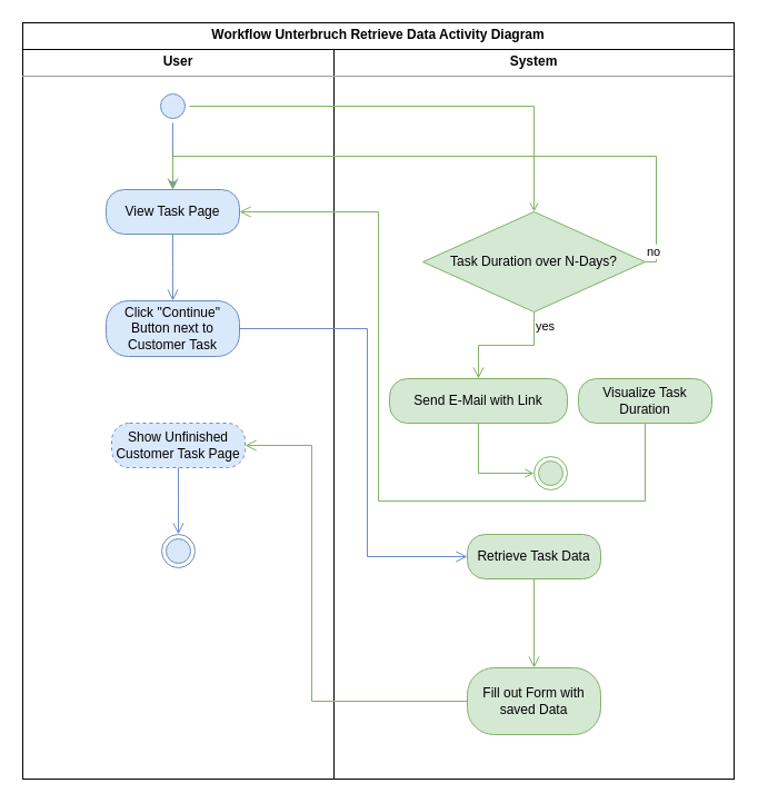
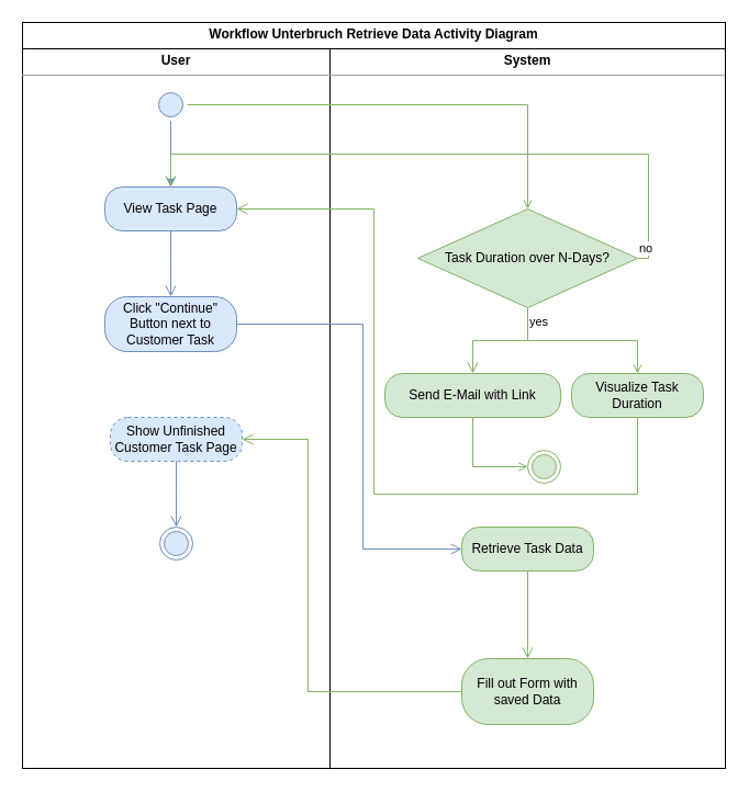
  <mxCell id="0" />
  <mxCell id="1" parent="0" />
  <mxCell id="2" value="&lt;p style=&quot;margin:0px;margin-top:4px;text-align:center;&quot;&gt;&lt;b&gt;Workflow Unterbruch Retrieve Data Activity Diagram&lt;/b&gt;&lt;br&gt;&lt;/p&gt;&lt;hr size=&quot;1&quot;&gt;&lt;div style=&quot;height:2px;&quot;&gt;&lt;/div&gt;" style="verticalAlign=top;align=left;overflow=fill;html=1;whiteSpace=wrap;" parent="1" vertex="1"><mxGeometry x="20" y="20" width="640" height="680" as="geometry" /></mxCell>
  <mxCell id="3" value="&lt;p style=&quot;margin:0px;margin-top:4px;text-align:center;&quot;&gt;&lt;b&gt;User&lt;/b&gt;&lt;br&gt;&lt;/p&gt;&lt;hr size=&quot;1&quot;&gt;&lt;div style=&quot;height:2px;&quot;&gt;&lt;/div&gt;" style="verticalAlign=top;align=left;overflow=fill;html=1;whiteSpace=wrap;" parent="1" vertex="1"><mxGeometry x="20" y="44" width="280" height="656" as="geometry" /></mxCell>
  <mxCell id="4" value="&lt;p style=&quot;margin:0px;margin-top:4px;text-align:center;&quot;&gt;&lt;b&gt;System&lt;/b&gt;&lt;br&gt;&lt;/p&gt;&lt;hr size=&quot;1&quot;&gt;&lt;div style=&quot;height:2px;&quot;&gt;&lt;/div&gt;" style="verticalAlign=top;align=left;overflow=fill;html=1;whiteSpace=wrap;" parent="1" vertex="1"><mxGeometry x="300" y="44" width="360" height="656" as="geometry" /></mxCell>
  <mxCell id="5" style="edgeStyle=orthogonalEdgeStyle;rounded=0;orthogonalLoop=1;jettySize=auto;html=1;fillColor=#dae8fc;strokeColor=#6c8ebf;entryX=0.5;entryY=0;entryDx=0;entryDy=0;" parent="1" source="7" target="8" edge="1"><mxGeometry relative="1" as="geometry"><Array as="points" /><mxPoint x="80" y="150" as="targetPoint" /></mxGeometry></mxCell>
  <mxCell id="6" style="edgeStyle=orthogonalEdgeStyle;rounded=0;orthogonalLoop=1;jettySize=auto;html=1;entryX=0.5;entryY=0;entryDx=0;entryDy=0;fillColor=#d5e8d4;strokeColor=#82b366;endArrow=open;endFill=0;" parent="1" source="7" target="20" edge="1"><mxGeometry relative="1" as="geometry"><Array as="points"><mxPoint x="480" y="95" /></Array></mxGeometry></mxCell>
  <mxCell id="7" value="" style="ellipse;html=1;shape=startState;fillColor=#dae8fc;strokeColor=#6c8ebf;" parent="1" vertex="1"><mxGeometry x="140" y="80" width="30" height="30" as="geometry" /></mxCell>
  <mxCell id="8" value="View Task Page" style="rounded=1;whiteSpace=wrap;html=1;arcSize=40;fillColor=#dae8fc;strokeColor=#6c8ebf;" parent="1" vertex="1"><mxGeometry x="95" y="170" width="120" height="40" as="geometry" /></mxCell>
  <mxCell id="9" value="" style="edgeStyle=orthogonalEdgeStyle;html=1;verticalAlign=bottom;endArrow=open;endSize=8;strokeColor=#6c8ebf;rounded=0;fillColor=#dae8fc;" parent="1" source="8" edge="1"><mxGeometry relative="1" as="geometry"><mxPoint x="155" y="270" as="targetPoint" /></mxGeometry></mxCell>
  <mxCell id="10" value="Click &quot;Continue&quot; Button next to Customer Task" style="rounded=1;whiteSpace=wrap;html=1;arcSize=40;fillColor=#dae8fc;strokeColor=#6c8ebf;" parent="1" vertex="1"><mxGeometry x="95" y="270" width="120" height="50" as="geometry" /></mxCell>
  <mxCell id="11" value="" style="edgeStyle=orthogonalEdgeStyle;html=1;verticalAlign=bottom;endArrow=open;endSize=8;strokeColor=#6c8ebf;rounded=0;fillColor=#dae8fc;entryX=0;entryY=0.5;entryDx=0;entryDy=0;" parent="1" source="10" target="12" edge="1"><mxGeometry relative="1" as="geometry"><mxPoint x="155" y="370" as="targetPoint" /><Array as="points"><mxPoint x="330" y="295" /><mxPoint x="330" y="500" /></Array></mxGeometry></mxCell>
  <mxCell id="12" value="Retrieve Task Data" style="rounded=1;whiteSpace=wrap;html=1;arcSize=40;fillColor=#d5e8d4;strokeColor=#82b366;" parent="1" vertex="1"><mxGeometry x="420" y="480" width="120" height="40" as="geometry" /></mxCell>
  <mxCell id="13" value="" style="edgeStyle=orthogonalEdgeStyle;html=1;verticalAlign=bottom;endArrow=open;endSize=8;strokeColor=#82b366;rounded=0;fillColor=#d5e8d4;entryX=0.5;entryY=0;entryDx=0;entryDy=0;" parent="1" source="12" target="14" edge="1"><mxGeometry relative="1" as="geometry"><mxPoint x="480" y="370" as="targetPoint" /></mxGeometry></mxCell>
  <mxCell id="14" value="Fill out Form with saved Data" style="rounded=1;whiteSpace=wrap;html=1;arcSize=40;fillColor=#d5e8d4;strokeColor=#82b366;" parent="1" vertex="1"><mxGeometry x="420" y="600" width="120" height="60" as="geometry" /></mxCell>
  <mxCell id="15" value="" style="edgeStyle=orthogonalEdgeStyle;html=1;verticalAlign=bottom;endArrow=open;endSize=8;strokeColor=#82b366;rounded=0;fillColor=#d5e8d4;entryX=1;entryY=0.5;entryDx=0;entryDy=0;" parent="1" source="14" target="16" edge="1"><mxGeometry relative="1" as="geometry"><mxPoint x="480" y="470" as="targetPoint" /><Array as="points"><mxPoint x="280" y="630" /><mxPoint x="280" y="400" /></Array></mxGeometry></mxCell>
  <mxCell id="16" value="Show Unfinished Customer Task Page" style="rounded=1;whiteSpace=wrap;html=1;arcSize=40;fillColor=#dae8fc;strokeColor=#6c8ebf;dashed=1;" parent="1" vertex="1"><mxGeometry x="100" y="380" width="120" height="40" as="geometry" /></mxCell>
  <mxCell id="17" value="" style="edgeStyle=orthogonalEdgeStyle;html=1;verticalAlign=bottom;endArrow=open;endSize=8;strokeColor=#6c8ebf;rounded=0;fillColor=#dae8fc;" parent="1" source="16" edge="1"><mxGeometry relative="1" as="geometry"><mxPoint x="160" y="480" as="targetPoint" /></mxGeometry></mxCell>
  <mxCell id="18" value="" style="ellipse;html=1;shape=endState;fillColor=#dae8fc;strokeColor=#6c8ebf;" parent="1" vertex="1"><mxGeometry x="145" y="480" width="30" height="30" as="geometry" /></mxCell>
+ <mxCell id="19" style="edgeStyle=orthogonalEdgeStyle;rounded=0;orthogonalLoop=1;jettySize=auto;html=1;fillColor=#d5e8d4;strokeColor=#82b366;endArrow=open;endFill=0;" parent="1" source="20" target="25" edge="1"><mxGeometry relative="1" as="geometry" /></mxCell>
  <mxCell id="20" value="Task Duration over N-Days?" style="rhombus;whiteSpace=wrap;html=1;fillColor=#d5e8d4;strokeColor=#82b366;" parent="1" vertex="1"><mxGeometry x="380" y="190" width="200" height="90" as="geometry" /></mxCell>
  <mxCell id="21" value="no" style="edgeStyle=orthogonalEdgeStyle;html=1;align=left;verticalAlign=bottom;endArrow=open;endSize=8;strokeColor=#82b366;rounded=0;fillColor=#d5e8d4;entryX=0.5;entryY=0;entryDx=0;entryDy=0;" parent="1" source="20" target="8" edge="1"><mxGeometry x="-1" relative="1" as="geometry"><mxPoint x="585" y="150" as="targetPoint" /><Array as="points"><mxPoint x="590" y="235" /><mxPoint x="590" y="140" /><mxPoint x="155" y="140" /></Array></mxGeometry></mxCell>
  <mxCell id="22" value="yes" style="edgeStyle=orthogonalEdgeStyle;html=1;align=left;verticalAlign=top;endArrow=open;endSize=8;strokeColor=#82b366;rounded=0;fillColor=#d5e8d4;" parent="1" source="20" target="24" edge="1"><mxGeometry x="-1" relative="1" as="geometry"><mxPoint x="480" y="280" as="targetPoint" /></mxGeometry></mxCell>
  <mxCell id="23" style="edgeStyle=orthogonalEdgeStyle;rounded=0;orthogonalLoop=1;jettySize=auto;html=1;entryX=0;entryY=0.5;entryDx=0;entryDy=0;fillColor=#d5e8d4;strokeColor=#82b366;endArrow=open;endFill=0;" parent="1" source="24" target="27" edge="1"><mxGeometry relative="1" as="geometry" /></mxCell>
  <mxCell id="24" value="Send E-Mail with Link" style="rounded=1;whiteSpace=wrap;html=1;arcSize=40;fillColor=#d5e8d4;strokeColor=#82b366;" parent="1" vertex="1"><mxGeometry x="350" y="340" width="160" height="40" as="geometry" /></mxCell>
  <mxCell id="25" value="Visualize Task Duration" style="rounded=1;whiteSpace=wrap;html=1;arcSize=40;fillColor=#d5e8d4;strokeColor=#82b366;" parent="1" vertex="1"><mxGeometry x="520" y="340" width="120" height="40" as="geometry" /></mxCell>
  <mxCell id="26" value="" style="edgeStyle=orthogonalEdgeStyle;html=1;verticalAlign=bottom;endArrow=open;endSize=8;strokeColor=#82b366;rounded=0;entryX=1;entryY=0.5;entryDx=0;entryDy=0;fillColor=#d5e8d4;exitX=0.5;exitY=1;exitDx=0;exitDy=0;" parent="1" source="25" target="8" edge="1"><mxGeometry relative="1" as="geometry"><mxPoint x="590" y="450" as="targetPoint" /><Array as="points"><mxPoint x="580" y="450" /><mxPoint x="340" y="450" /><mxPoint x="340" y="190" /></Array></mxGeometry></mxCell>
  <mxCell id="27" value="" style="ellipse;html=1;shape=endState;fillColor=#d5e8d4;strokeColor=#82b366;" parent="1" vertex="1"><mxGeometry x="480" y="410" width="30" height="30" as="geometry" /></mxCell>
